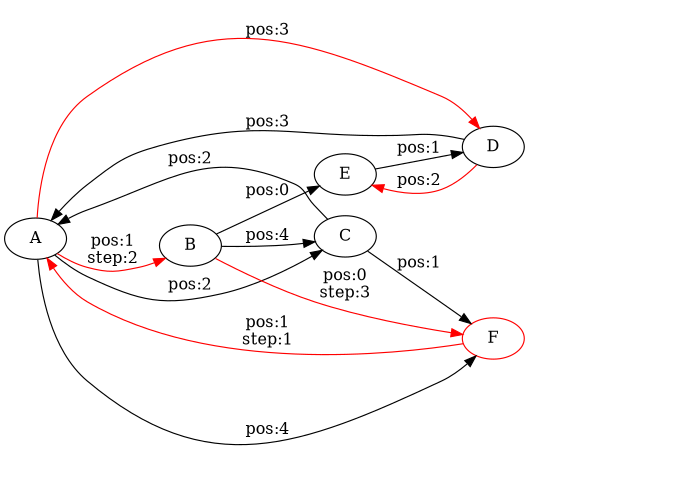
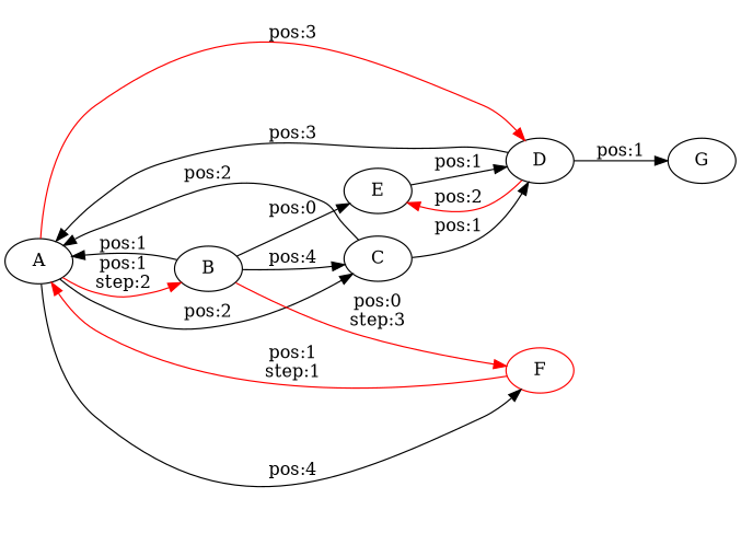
  digraph {
    rankdir=LR
    n1 [label=A]
    n2 [label=B]
    n3 [label=C]
    n4 [label=D]
    n5 [color=red label=F]
    n6 [label=E]
+   n7 [label=G]
    n1 -> n2 [color=red label="pos:1\nstep:2\n"]
    n1 -> n3 [label="pos:2\n"]
    n1 -> n4 [color=red label="pos:3\n"]
    n1 -> n5 [label="pos:4\n"]
+   n2 -> n1 [label="pos:1\n"]
    n2 -> n3 [label="pos:4\n"]
    n2 -> n5 [color=red label="pos:0\nstep:3\n"]
    n2 -> n6 [label="pos:0\n"]
    n3 -> n1 [label="pos:2\n"]
-   n3 -> n5 [label="pos:1\n"]
+   n3 -> n4 [label="pos:1\n"]
    n4 -> n1 [label="pos:3\n"]
    n4 -> n6 [color=red label="pos:2\n"]
+   n4 -> n7 [label="pos:1\n"]
    n5 -> n1 [color=red label="pos:1\nstep:1\n"]
    n6 -> n4 [label="pos:1\n"]
  }
